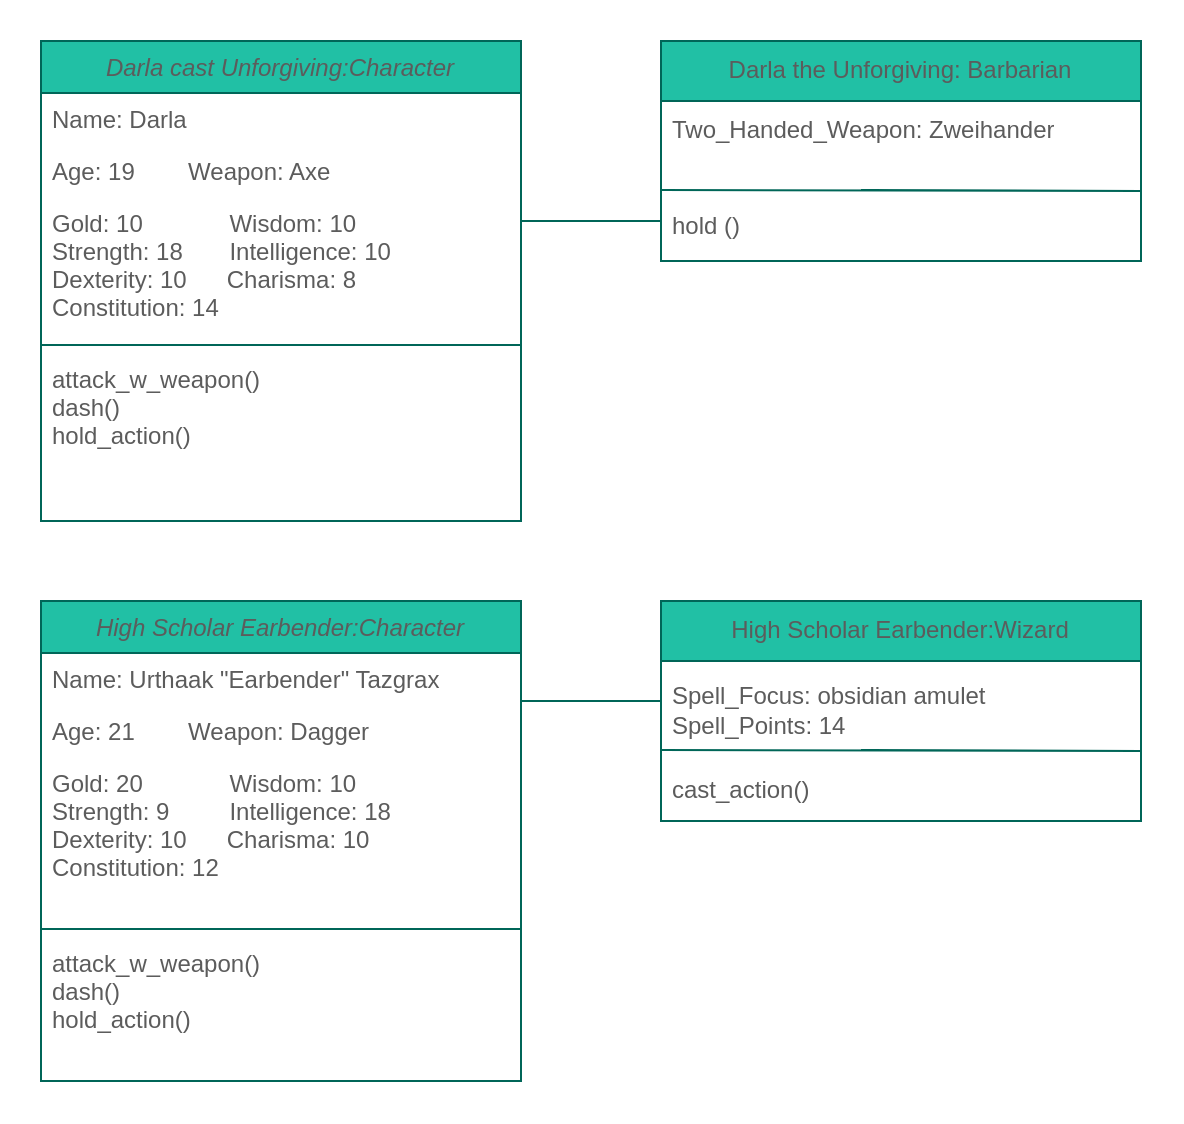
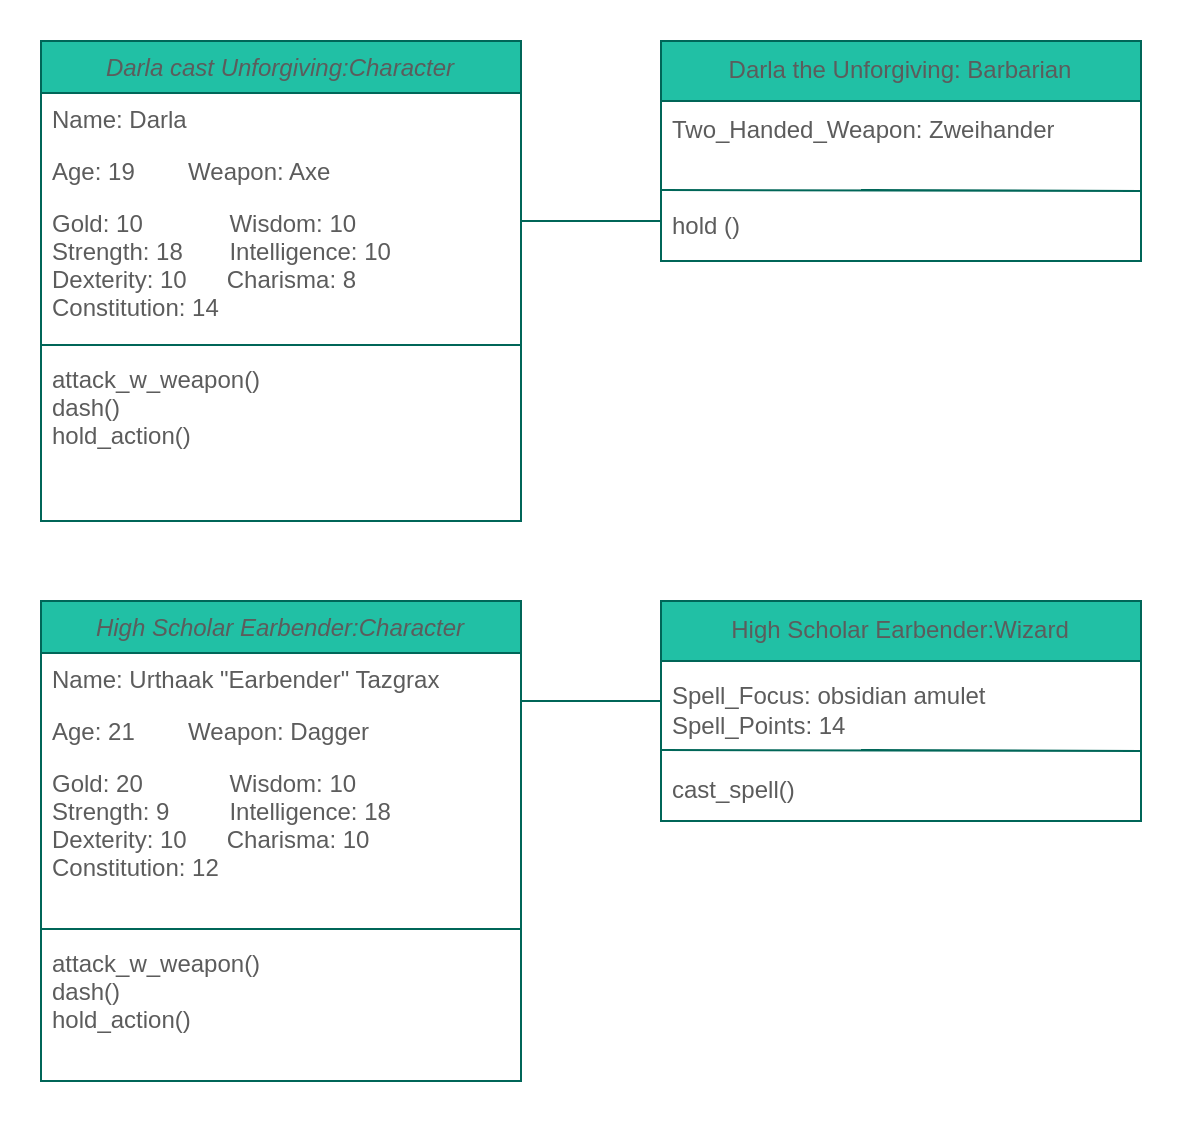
  <mxCell id="0" />
  <mxCell id="1" parent="0" />
  <mxCell id="2" value="Darla cast Unforgiving:Character" style="swimlane;fontStyle=2;align=center;verticalAlign=top;childLayout=stackLayout;horizontal=1;startSize=26;horizontalStack=0;resizeParent=1;resizeLast=0;collapsible=1;marginBottom=0;rounded=0;shadow=0;strokeWidth=1;fillColor=#21C0A5;strokeColor=#006658;fontColor=#5C5C5C;" parent="1" vertex="1"><mxGeometry x="20" y="20" width="240" height="240" as="geometry"><mxRectangle x="230" y="140" width="160" height="26" as="alternateBounds" /></mxGeometry></mxCell>
  <mxCell id="3" value="Name: Darla" style="text;align=left;verticalAlign=top;spacingLeft=4;spacingRight=4;overflow=hidden;rotatable=0;points=[[0,0.5],[1,0.5]];portConstraint=eastwest;fontColor=#5C5C5C;" parent="2" vertex="1"><mxGeometry y="26" width="240" height="26" as="geometry" /></mxCell>
  <mxCell id="4" value="Age: 19        Weapon: Axe&#10;&#10;" style="text;align=left;verticalAlign=top;spacingLeft=4;spacingRight=4;overflow=hidden;rotatable=0;points=[[0,0.5],[1,0.5]];portConstraint=eastwest;rounded=0;shadow=0;html=0;fontColor=#5C5C5C;" parent="2" vertex="1"><mxGeometry y="52" width="240" height="26" as="geometry" /></mxCell>
  <mxCell id="5" value="Gold: 10             Wisdom: 10&#10;Strength: 18       Intelligence: 10&#10;Dexterity: 10      Charisma: 8&#10;Constitution: 14&#10;&#10;" style="text;align=left;verticalAlign=top;spacingLeft=4;spacingRight=4;overflow=hidden;rotatable=0;points=[[0,0.5],[1,0.5]];portConstraint=eastwest;rounded=0;shadow=0;html=0;fontColor=#5C5C5C;" parent="2" vertex="1"><mxGeometry y="78" width="240" height="70" as="geometry" /></mxCell>
  <mxCell id="6" value="" style="line;html=1;strokeWidth=1;align=left;verticalAlign=middle;spacingTop=-1;spacingLeft=3;spacingRight=3;rotatable=0;labelPosition=right;points=[];portConstraint=eastwest;fillColor=#21C0A5;strokeColor=#006658;fontColor=#5C5C5C;" parent="2" vertex="1"><mxGeometry y="148" width="240" height="8" as="geometry" /></mxCell>
  <mxCell id="7" value="attack_w_weapon()&#10;dash()&#10;hold_action()&#10;" style="text;align=left;verticalAlign=top;spacingLeft=4;spacingRight=4;overflow=hidden;rotatable=0;points=[[0,0.5],[1,0.5]];portConstraint=eastwest;fontColor=#5C5C5C;" parent="2" vertex="1"><mxGeometry y="156" width="240" height="72" as="geometry" /></mxCell>
  <mxCell id="8" value="Darla the Unforgiving: Barbarian" style="swimlane;fontStyle=0;childLayout=stackLayout;horizontal=1;startSize=30;horizontalStack=0;resizeParent=1;resizeParentMax=0;resizeLast=0;collapsible=1;marginBottom=0;whiteSpace=wrap;html=1;strokeColor=#006658;fontColor=#5C5C5C;fillColor=#21C0A5;" parent="1" vertex="1"><mxGeometry x="330" y="20" width="240" height="110" as="geometry"><mxRectangle x="430" y="160" width="60" height="30" as="alternateBounds" /></mxGeometry></mxCell>
  <mxCell id="9" value="Two_Handed_Weapon: Zweihander" style="text;strokeColor=none;fillColor=none;align=left;verticalAlign=middle;spacingLeft=4;spacingRight=4;overflow=hidden;points=[[0,0.5],[1,0.5]];portConstraint=eastwest;rotatable=0;whiteSpace=wrap;html=1;fontColor=#5C5C5C;" parent="8" vertex="1"><mxGeometry y="30" width="240" height="30" as="geometry" /></mxCell>
  <mxCell id="10" value="&lt;div&gt;&lt;br&gt;&lt;/div&gt;&lt;div&gt;hold ()&lt;/div&gt;" style="text;strokeColor=none;fillColor=none;align=left;verticalAlign=middle;spacingLeft=4;spacingRight=4;overflow=hidden;points=[[0,0.5],[1,0.5]];portConstraint=eastwest;rotatable=0;whiteSpace=wrap;html=1;fontColor=#5C5C5C;" parent="8" vertex="1"><mxGeometry y="60" width="240" height="50" as="geometry" /></mxCell>
  <mxCell id="11" value="" style="endArrow=none;html=1;rounded=0;strokeColor=#006658;fontColor=#5C5C5C;fillColor=#21C0A5;" parent="8" edge="1"><mxGeometry width="50" height="50" relative="1" as="geometry"><mxPoint y="74.5" as="sourcePoint" /><mxPoint x="100" y="74.5" as="targetPoint" /><Array as="points"><mxPoint x="240" y="75" /></Array></mxGeometry></mxCell>
  <mxCell id="12" value="" style="endArrow=none;html=1;rounded=0;strokeColor=#006658;fontColor=#5C5C5C;fillColor=#21C0A5;" parent="1" edge="1"><mxGeometry width="50" height="50" relative="1" as="geometry"><mxPoint x="260" y="110" as="sourcePoint" /><mxPoint x="330" y="110" as="targetPoint" /></mxGeometry></mxCell>
  <mxCell id="13" value="High Scholar Earbender:Character" style="swimlane;fontStyle=2;align=center;verticalAlign=top;childLayout=stackLayout;horizontal=1;startSize=26;horizontalStack=0;resizeParent=1;resizeLast=0;collapsible=1;marginBottom=0;rounded=0;shadow=0;strokeWidth=1;fillColor=#21C0A5;strokeColor=#006658;fontColor=#5C5C5C;" parent="1" vertex="1"><mxGeometry x="20" y="300" width="240" height="240" as="geometry"><mxRectangle x="230" y="140" width="160" height="26" as="alternateBounds" /></mxGeometry></mxCell>
  <mxCell id="14" value="Name: Urthaak &quot;Earbender&quot; Tazgrax" style="text;align=left;verticalAlign=top;spacingLeft=4;spacingRight=4;overflow=hidden;rotatable=0;points=[[0,0.5],[1,0.5]];portConstraint=eastwest;fontColor=#5C5C5C;" parent="13" vertex="1"><mxGeometry y="26" width="240" height="26" as="geometry" /></mxCell>
  <mxCell id="15" value="Age: 21        Weapon: Dagger" style="text;align=left;verticalAlign=top;spacingLeft=4;spacingRight=4;overflow=hidden;rotatable=0;points=[[0,0.5],[1,0.5]];portConstraint=eastwest;rounded=0;shadow=0;html=0;fontColor=#5C5C5C;" parent="13" vertex="1"><mxGeometry y="52" width="240" height="26" as="geometry" /></mxCell>
  <mxCell id="16" value="Gold: 20             Wisdom: 10&#10;Strength: 9         Intelligence: 18&#10;Dexterity: 10      Charisma: 10&#10;Constitution: 12&#10;&#10;" style="text;align=left;verticalAlign=top;spacingLeft=4;spacingRight=4;overflow=hidden;rotatable=0;points=[[0,0.5],[1,0.5]];portConstraint=eastwest;rounded=0;shadow=0;html=0;fontColor=#5C5C5C;" parent="13" vertex="1"><mxGeometry y="78" width="240" height="82" as="geometry" /></mxCell>
  <mxCell id="17" value="" style="line;html=1;strokeWidth=1;align=left;verticalAlign=middle;spacingTop=-1;spacingLeft=3;spacingRight=3;rotatable=0;labelPosition=right;points=[];portConstraint=eastwest;fillColor=#21C0A5;strokeColor=#006658;fontColor=#5C5C5C;" parent="13" vertex="1"><mxGeometry y="160" width="240" height="8" as="geometry" /></mxCell>
  <mxCell id="18" value="attack_w_weapon()&#10;dash()&#10;hold_action()&#10;" style="text;align=left;verticalAlign=top;spacingLeft=4;spacingRight=4;overflow=hidden;rotatable=0;points=[[0,0.5],[1,0.5]];portConstraint=eastwest;fontColor=#5C5C5C;" parent="13" vertex="1"><mxGeometry y="168" width="240" height="72" as="geometry" /></mxCell>
  <mxCell id="19" value="High Scholar Earbender:Wizard" style="swimlane;fontStyle=0;childLayout=stackLayout;horizontal=1;startSize=30;horizontalStack=0;resizeParent=1;resizeParentMax=0;resizeLast=0;collapsible=1;marginBottom=0;whiteSpace=wrap;html=1;strokeColor=#006658;fontColor=#5C5C5C;fillColor=#21C0A5;" parent="1" vertex="1"><mxGeometry x="330" y="300" width="240" height="110" as="geometry"><mxRectangle x="430" y="160" width="60" height="30" as="alternateBounds" /></mxGeometry></mxCell>
  <mxCell id="20" value="&lt;div&gt;Spell_Focus: obsidian amulet&lt;/div&gt;&lt;div&gt;Spell_Points: 14&lt;br&gt;&lt;/div&gt;" style="text;strokeColor=none;fillColor=none;align=left;verticalAlign=middle;spacingLeft=4;spacingRight=4;overflow=hidden;points=[[0,0.5],[1,0.5]];portConstraint=eastwest;rotatable=0;whiteSpace=wrap;html=1;fontColor=#5C5C5C;" parent="19" vertex="1"><mxGeometry y="30" width="240" height="50" as="geometry" /></mxCell>
- <mxCell id="21" value="cast_action()" style="text;strokeColor=none;fillColor=none;align=left;verticalAlign=middle;spacingLeft=4;spacingRight=4;overflow=hidden;points=[[0,0.5],[1,0.5]];portConstraint=eastwest;rotatable=0;whiteSpace=wrap;html=1;fontColor=#5C5C5C;" parent="19" vertex="1"><mxGeometry y="80" width="240" height="30" as="geometry" /></mxCell>
+ <mxCell id="21" value="cast_spell()" style="text;strokeColor=none;fillColor=none;align=left;verticalAlign=middle;spacingLeft=4;spacingRight=4;overflow=hidden;points=[[0,0.5],[1,0.5]];portConstraint=eastwest;rotatable=0;whiteSpace=wrap;html=1;fontColor=#5C5C5C;" parent="19" vertex="1"><mxGeometry y="80" width="240" height="30" as="geometry" /></mxCell>
  <mxCell id="22" value="" style="endArrow=none;html=1;rounded=0;strokeColor=#006658;fontColor=#5C5C5C;fillColor=#21C0A5;" parent="19" edge="1"><mxGeometry width="50" height="50" relative="1" as="geometry"><mxPoint y="74.5" as="sourcePoint" /><mxPoint x="100" y="74.5" as="targetPoint" /><Array as="points"><mxPoint x="240" y="75" /></Array></mxGeometry></mxCell>
  <mxCell id="23" value="" style="endArrow=none;html=1;rounded=0;strokeColor=#006658;fontColor=#5C5C5C;fillColor=#21C0A5;" parent="1" edge="1"><mxGeometry width="50" height="50" relative="1" as="geometry"><mxPoint x="274" y="350" as="sourcePoint" /><mxPoint x="313.5" y="350" as="targetPoint" /><Array as="points"><mxPoint x="260" y="350" /><mxPoint x="330" y="350" /></Array></mxGeometry></mxCell>
